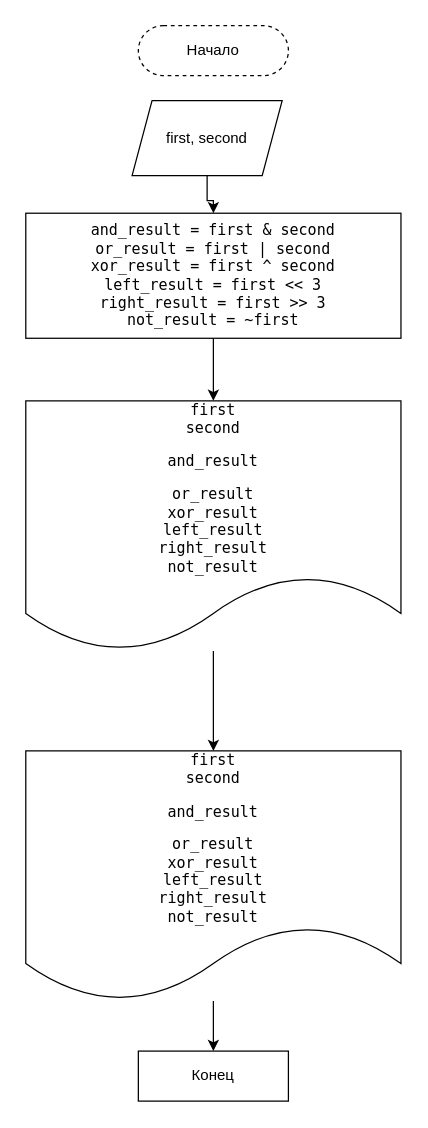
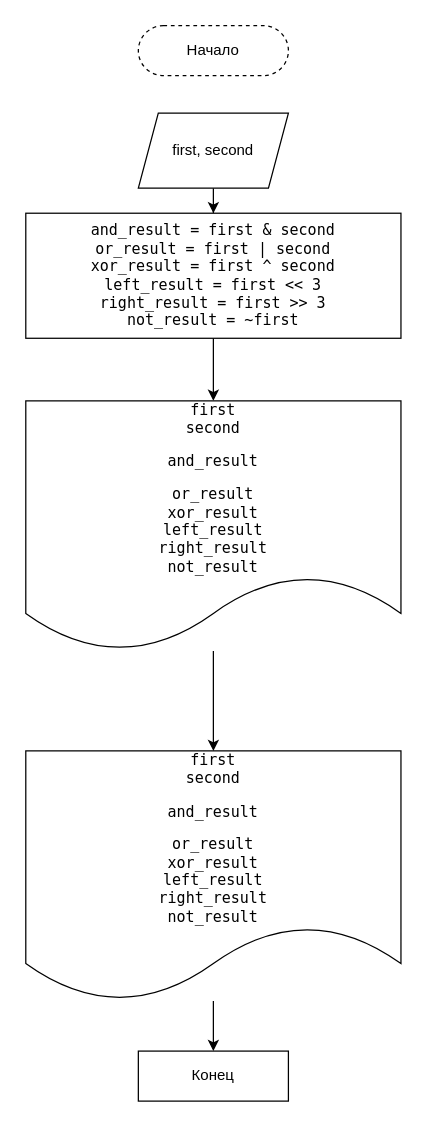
  <mxCell id="0" />
  <mxCell id="1" parent="0" />
  <mxCell id="2" value="Начало" style="rounded=1;whiteSpace=wrap;html=1;arcSize=50;dashed=1;" vertex="1" parent="1"><mxGeometry x="110" y="20" width="120" height="40" as="geometry" /></mxCell>
  <mxCell id="3" value="" style="edgeStyle=orthogonalEdgeStyle;rounded=0;orthogonalLoop=1;jettySize=auto;html=1;" edge="1" parent="1" source="4" target="6"><mxGeometry relative="1" as="geometry" /></mxCell>
- <mxCell id="4" value="first, second" style="shape=parallelogram;perimeter=parallelogramPerimeter;whiteSpace=wrap;html=1;rounded=1;size=0.133;arcSize=0;" vertex="1" parent="1"><mxGeometry x="105" y="80" width="120" height="60" as="geometry" /></mxCell>
+ <mxCell id="4" value="first, second" style="shape=parallelogram;perimeter=parallelogramPerimeter;whiteSpace=wrap;html=1;rounded=1;size=0.133;arcSize=0;" vertex="1" parent="1"><mxGeometry x="110" y="90" width="120" height="60" as="geometry" /></mxCell>
  <mxCell id="5" value="" style="edgeStyle=orthogonalEdgeStyle;rounded=0;orthogonalLoop=1;jettySize=auto;html=1;" edge="1" parent="1" source="6" target="12"><mxGeometry relative="1" as="geometry" /></mxCell>
  <mxCell id="6" value="&lt;pre&gt;&lt;pre&gt;and_result = first &amp;amp; second&lt;br&gt;or_result = first | second&lt;br&gt;xor_result = first ^ second&lt;br&gt;left_result = first &amp;lt;&amp;lt; &lt;span&gt;3&lt;br&gt;&lt;/span&gt;right_result = first &amp;gt;&amp;gt; &lt;span&gt;3&lt;br&gt;&lt;/span&gt;not_result = ~first&lt;/pre&gt;&lt;/pre&gt;" style="rounded=0;whiteSpace=wrap;html=1;" vertex="1" parent="1"><mxGeometry x="20" y="170" width="300" height="100" as="geometry" /></mxCell>
  <mxCell id="7" value="" style="edgeStyle=orthogonalEdgeStyle;rounded=0;orthogonalLoop=1;jettySize=auto;html=1;" edge="1" parent="1"><mxGeometry relative="1" as="geometry"><mxPoint x="170" y="310" as="sourcePoint" /></mxGeometry></mxCell>
  <mxCell id="8" value="" style="edgeStyle=orthogonalEdgeStyle;rounded=0;orthogonalLoop=1;jettySize=auto;html=1;" edge="1" parent="1"><mxGeometry relative="1" as="geometry"><mxPoint x="170" y="390" as="sourcePoint" /></mxGeometry></mxCell>
  <mxCell id="9" value="" style="edgeStyle=orthogonalEdgeStyle;rounded=0;orthogonalLoop=1;jettySize=auto;html=1;" edge="1" parent="1"><mxGeometry relative="1" as="geometry"><mxPoint x="170" y="470" as="sourcePoint" /></mxGeometry></mxCell>
  <mxCell id="10" value="" style="edgeStyle=orthogonalEdgeStyle;rounded=0;orthogonalLoop=1;jettySize=auto;html=1;" edge="1" parent="1"><mxGeometry relative="1" as="geometry"><mxPoint x="170" y="564" as="targetPoint" /></mxGeometry></mxCell>
  <mxCell id="11" value="" style="edgeStyle=orthogonalEdgeStyle;rounded=0;orthogonalLoop=1;jettySize=auto;html=1;" edge="1" parent="1" source="12" target="14"><mxGeometry relative="1" as="geometry" /></mxCell>
  <mxCell id="12" value="&lt;pre&gt;first&lt;br&gt;second&lt;/pre&gt;&lt;pre&gt;and_result&lt;/pre&gt;&lt;pre&gt;or_result&lt;br&gt;xor_result&lt;br&gt;left_result&lt;br&gt;right_result&lt;br&gt;not_result&lt;/pre&gt;" style="shape=document;whiteSpace=wrap;html=1;boundedLbl=1;rounded=1;" vertex="1" parent="1"><mxGeometry x="20" y="320" width="300" height="200" as="geometry" /></mxCell>
  <mxCell id="13" value="" style="edgeStyle=orthogonalEdgeStyle;rounded=0;orthogonalLoop=1;jettySize=auto;html=1;" edge="1" parent="1" source="14" target="15"><mxGeometry relative="1" as="geometry" /></mxCell>
  <mxCell id="14" value="&lt;pre&gt;first&lt;br&gt;second&lt;/pre&gt;&lt;pre&gt;and_result&lt;/pre&gt;&lt;pre&gt;or_result&lt;br&gt;xor_result&lt;br&gt;left_result&lt;br&gt;right_result&lt;br&gt;not_result&lt;/pre&gt;" style="shape=document;whiteSpace=wrap;html=1;boundedLbl=1;rounded=1;" vertex="1" parent="1"><mxGeometry x="20" y="600" width="300" height="200" as="geometry" /></mxCell>
  <mxCell id="15" value="Конец" style="whiteSpace=wrap;html=1;arcSize=50;rounded=0;" vertex="1" parent="1"><mxGeometry x="110" y="840" width="120" height="40" as="geometry" /></mxCell>
